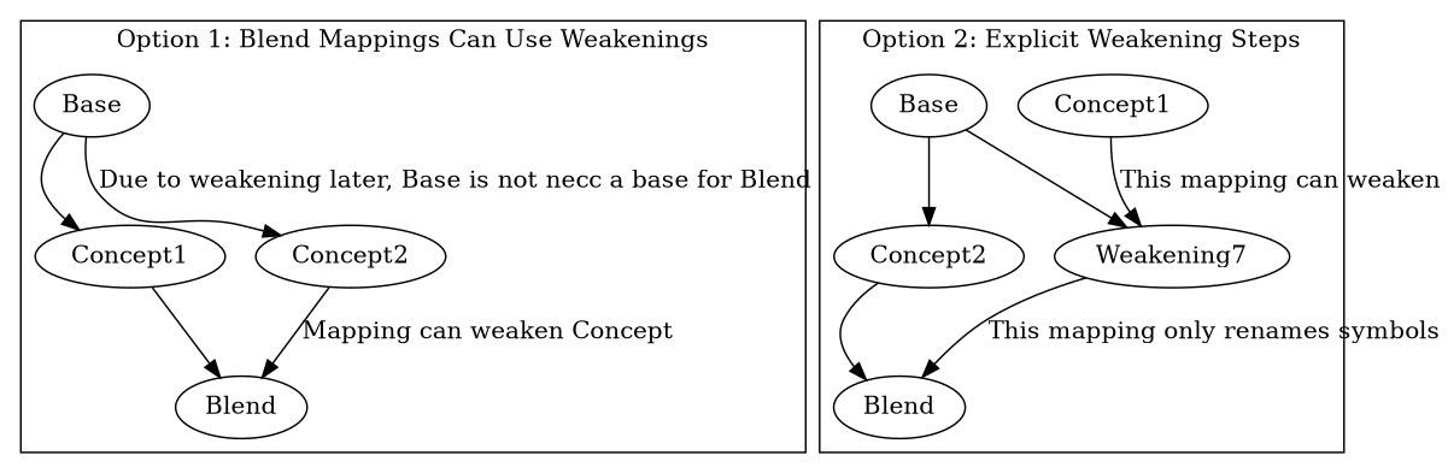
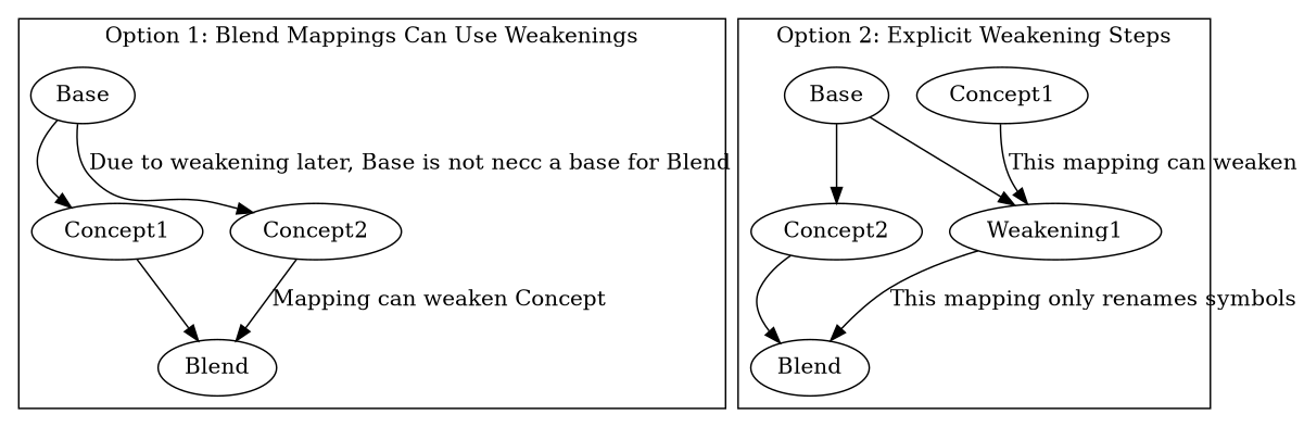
  digraph {
    Concept1
    Blend
    Concept2
    Base
    n5 [label=Blend]
-   Weakening1 [label=Weakening7]
+   Weakening1
    n7 [label=Concept2]
    n8 [label=Concept1]
    n9 [label=Base]
    subgraph cluster_1 {
      label="Option 1: Blend Mappings Can Use Weakenings"
      Concept1
      Blend
      Concept2
      Base
    }
    subgraph cluster_2 {
      label="Option 2: Explicit Weakening Steps"
      n5
      Weakening1
      n7
      n8
      n9
    }
    Concept1 -> Blend
    Concept2 -> Blend [label="Mapping can weaken Concept"]
    Base -> Concept1
    Base -> Concept2 [label="Due to weakening later, Base is not necc a base for Blend"]
    Weakening1 -> n5 [label="This mapping only renames symbols"]
    n7 -> n5
    n8 -> Weakening1 [label="This mapping can weaken"]
    n9 -> Weakening1
    n9 -> n7
  }
